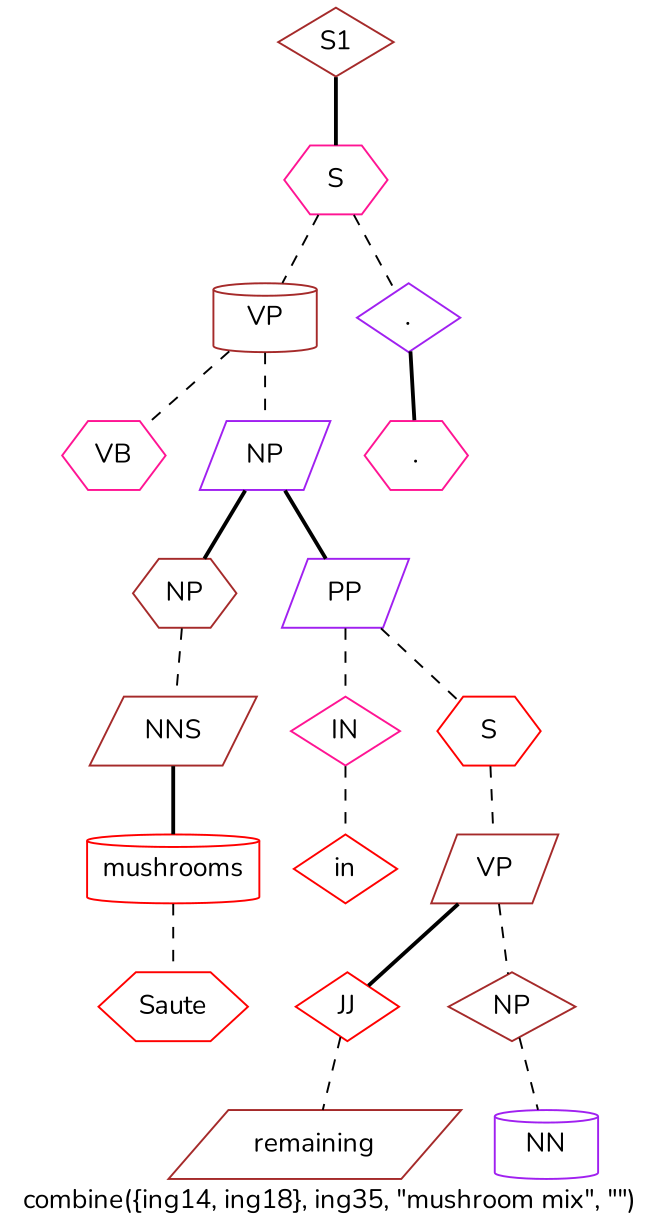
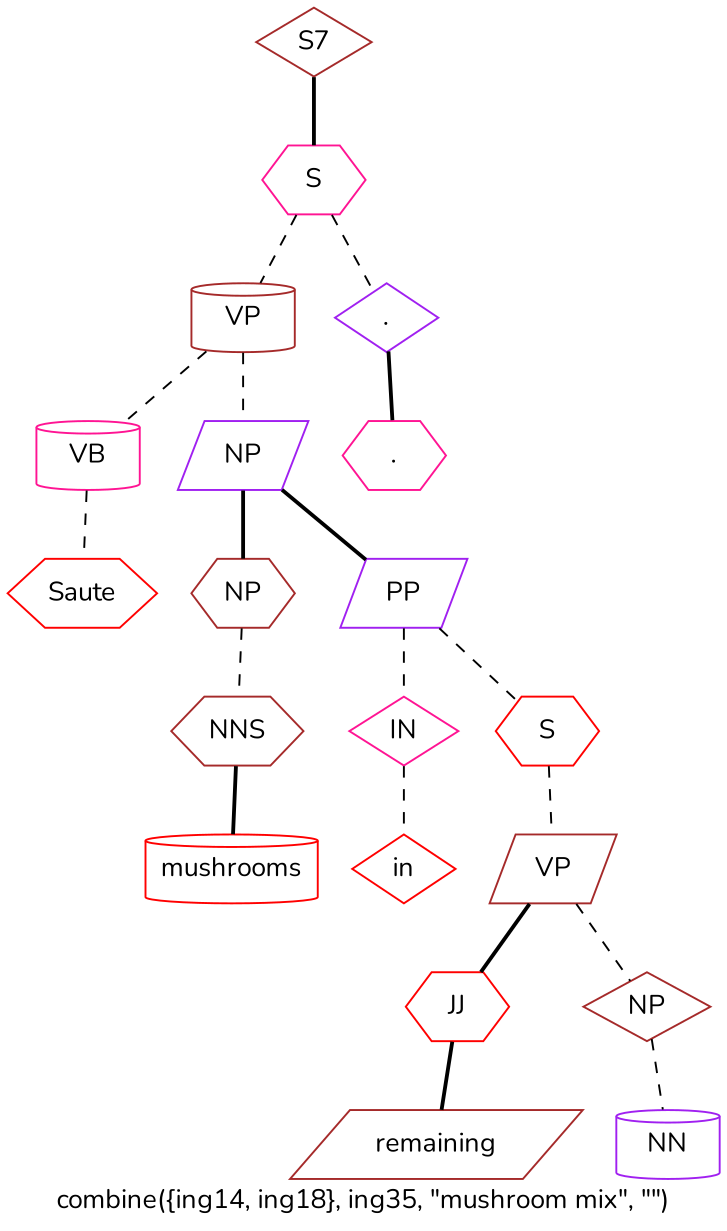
  graph {
    fontname=Nunito
    label="combine({ing14, ing18}, ing35, \"mushroom mix\", \"\")"
    node [color=brown fontname=Nunito shape=hexagon]
    edge [fontname=Nunito style=dashed]
-   n1 [label=S1 shape=diamond]
+   n1 [label=S7 shape=diamond]
    n2 [color=deeppink label=S]
    n3 [label=VP shape=cylinder]
    n4 [color=purple label="." shape=diamond]
-   n5 [color=deeppink label=VB]
+   n5 [color=deeppink label=VB shape=cylinder]
    n6 [color=purple label=NP shape=parallelogram]
    n7 [color=deeppink label="."]
    n8 [color=red label=Saute]
    n9 [label=NP]
    n10 [color=purple label=PP shape=parallelogram]
-   n11 [label=NNS shape=parallelogram]
+   n11 [label=NNS]
    n12 [color=deeppink label=IN shape=diamond]
    n13 [color=red label=S]
    n14 [color=red label=mushrooms shape=cylinder]
    n15 [color=red label=in shape=diamond]
    n16 [label=VP shape=parallelogram]
-   n17 [color=red label=JJ shape=diamond]
+   n17 [color=red label=JJ]
    n18 [label=NP shape=diamond]
    n19 [label=remaining shape=parallelogram]
    n20 [color=purple label=NN shape=cylinder]
    n1 -- n2 [style=bold]
    n2 -- n3
    n2 -- n4
    n3 -- n5
    n3 -- n6
    n4 -- n7 [style=bold]
-   n14 -- n8
+   n5 -- n8
    n6 -- n9 [style=bold]
    n6 -- n10 [style=bold]
    n9 -- n11
    n10 -- n12
    n10 -- n13
    n11 -- n14 [style=bold]
    n12 -- n15
    n13 -- n16
    n16 -- n17 [style=bold]
    n16 -- n18
-   n17 -- n19
+   n17 -- n19 [style=bold]
    n18 -- n20
  }
